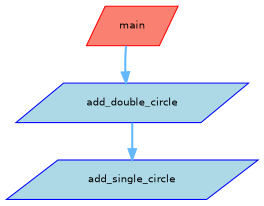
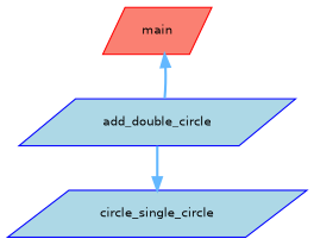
  digraph {
    rankdir=TB
    node [color=blue fillcolor=lightblue fontname=Helvetica fontsize=10 shape=parallelogram style=filled]
    edge [color=steelblue1 fontname=Helvetica fontsize=10 labelfontname=Helvetica labelfontsize=10 style=bold]
    n1 [color=red fillcolor=salmon fontcolor=black height=0.2 label=main width=0.4]
    n2 [height=0.2 label=add_double_circle width=0.4]
-   n3 [height=0.2 label=add_single_circle width=0.4]
-   n1 -> n2
+   n3 [height=0.2 label=circle_single_circle width=0.4]
+   n2 -> n1
    n2 -> n3
  }
